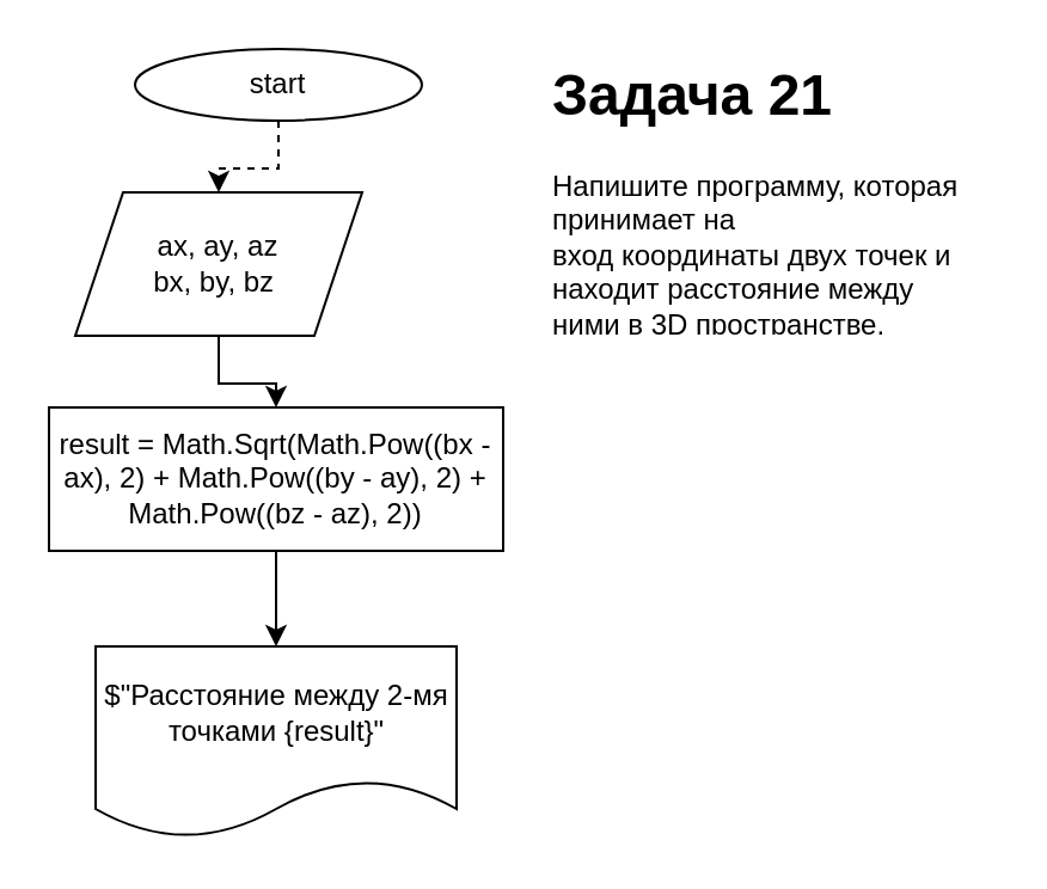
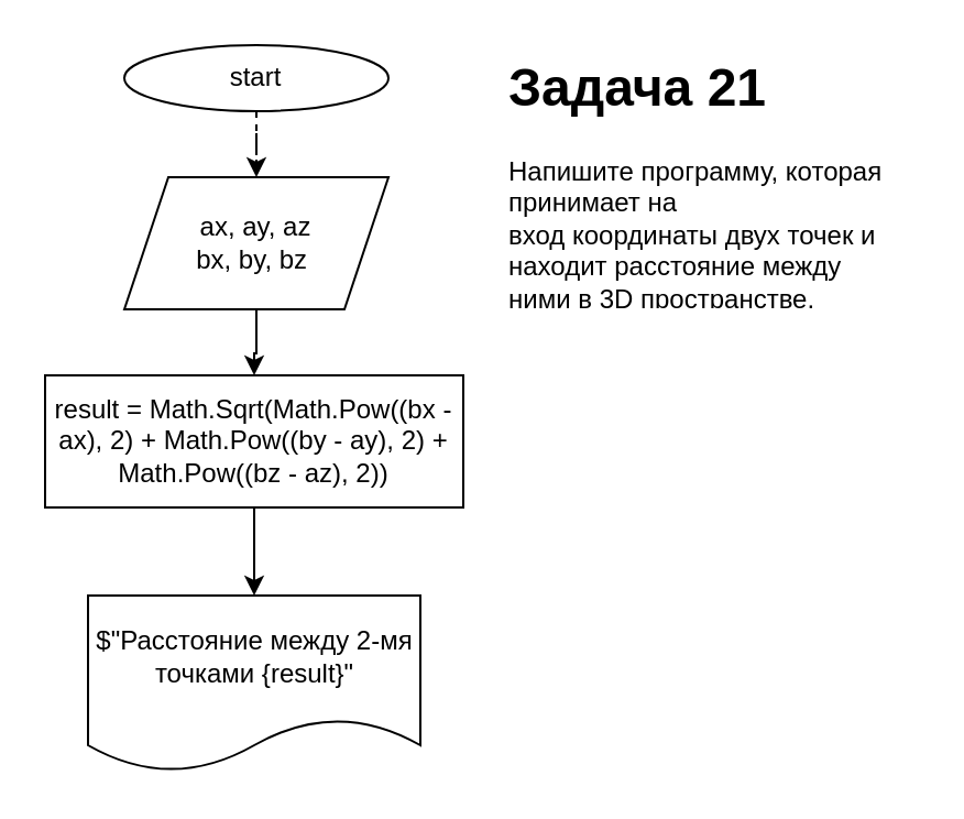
  <mxCell id="0" />
  <mxCell id="1" parent="0" />
  <mxCell id="2" style="edgeStyle=orthogonalEdgeStyle;rounded=0;orthogonalLoop=1;jettySize=auto;html=1;dashed=1;" edge="1" parent="1" source="3" target="5"><mxGeometry relative="1" as="geometry" /></mxCell>
  <mxCell id="3" value="start" style="ellipse;whiteSpace=wrap;html=1;" vertex="1" parent="1"><mxGeometry x="56" y="20" width="120" height="30" as="geometry" /></mxCell>
  <mxCell id="4" style="edgeStyle=orthogonalEdgeStyle;rounded=0;orthogonalLoop=1;jettySize=auto;html=1;entryX=0.5;entryY=0;entryDx=0;entryDy=0;" edge="1" parent="1" source="5" target="7"><mxGeometry relative="1" as="geometry" /></mxCell>
- <mxCell id="5" value="ax, ay, az&lt;br&gt;bx, by, bz&amp;nbsp;" style="shape=parallelogram;perimeter=parallelogramPerimeter;whiteSpace=wrap;html=1;fixedSize=1;" vertex="1" parent="1"><mxGeometry x="31" y="80" width="120" height="60" as="geometry" /></mxCell>
+ <mxCell id="5" value="ax, ay, az&lt;br&gt;bx, by, bz&amp;nbsp;" style="shape=parallelogram;perimeter=parallelogramPerimeter;whiteSpace=wrap;html=1;fixedSize=1;" vertex="1" parent="1"><mxGeometry x="56" y="80" width="120" height="60" as="geometry" /></mxCell>
  <mxCell id="6" style="edgeStyle=orthogonalEdgeStyle;rounded=0;orthogonalLoop=1;jettySize=auto;html=1;entryX=0.5;entryY=0;entryDx=0;entryDy=0;" edge="1" parent="1" source="7" target="8"><mxGeometry relative="1" as="geometry" /></mxCell>
  <mxCell id="7" value="result = Math.Sqrt(Math.Pow((bx - ax), 2) + Math.Pow((by - ay), 2) + Math.Pow((bz - az), 2))" style="rounded=0;whiteSpace=wrap;html=1;" vertex="1" parent="1"><mxGeometry x="20" y="170" width="190" height="60" as="geometry" /></mxCell>
  <mxCell id="8" value="$&quot;Расстояние между 2-мя точками {result}&quot;" style="shape=document;whiteSpace=wrap;html=1;boundedLbl=1;" vertex="1" parent="1"><mxGeometry x="39.5" y="270" width="151" height="80" as="geometry" /></mxCell>
  <mxCell id="9" value="&lt;h1&gt;Задача 21&lt;/h1&gt;&lt;p&gt;Напишите программу, которая принимает на &lt;br/&gt;вход координаты двух точек и находит расстояние между &lt;br/&gt;ними в 3D пространстве.&lt;br&gt;&lt;/p&gt;" style="text;html=1;strokeColor=none;fillColor=none;spacing=5;spacingTop=-20;whiteSpace=wrap;overflow=hidden;rounded=0;" vertex="1" parent="1"><mxGeometry x="226" y="20" width="190" height="120" as="geometry" /></mxCell>
